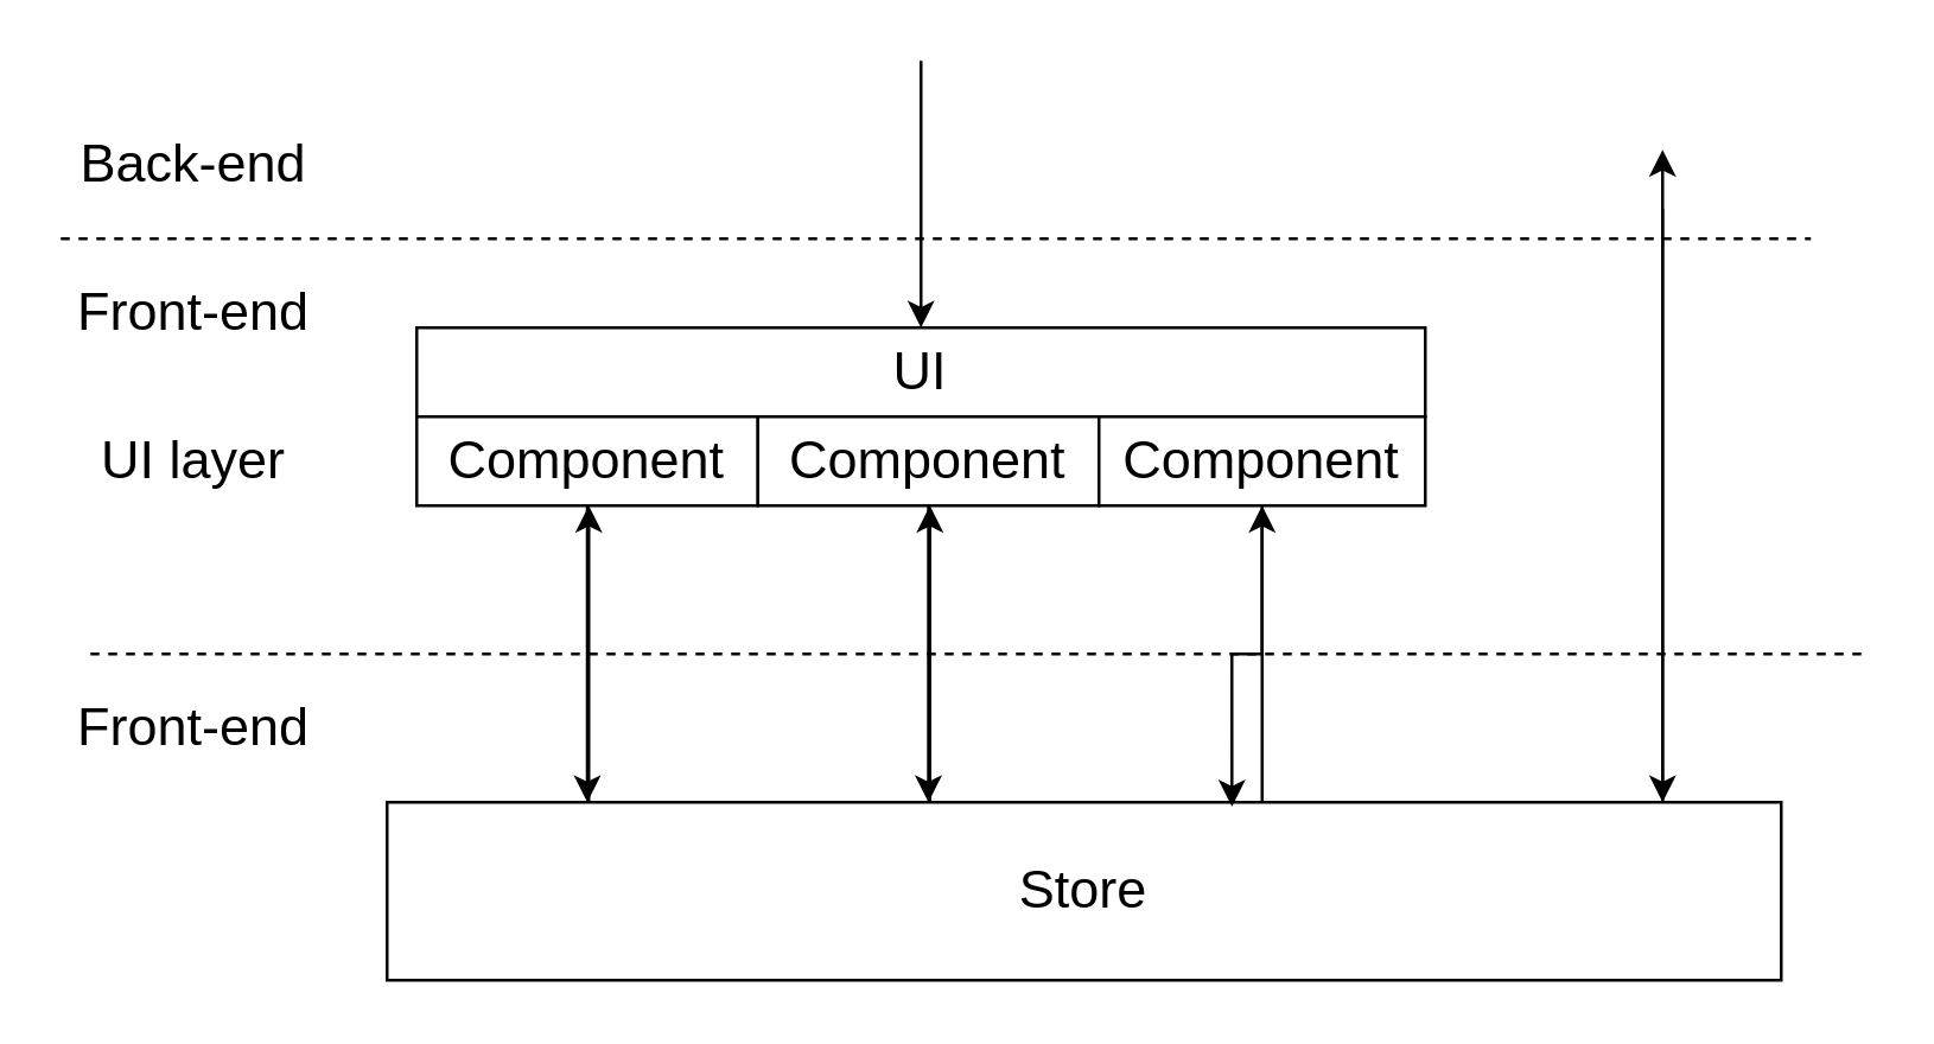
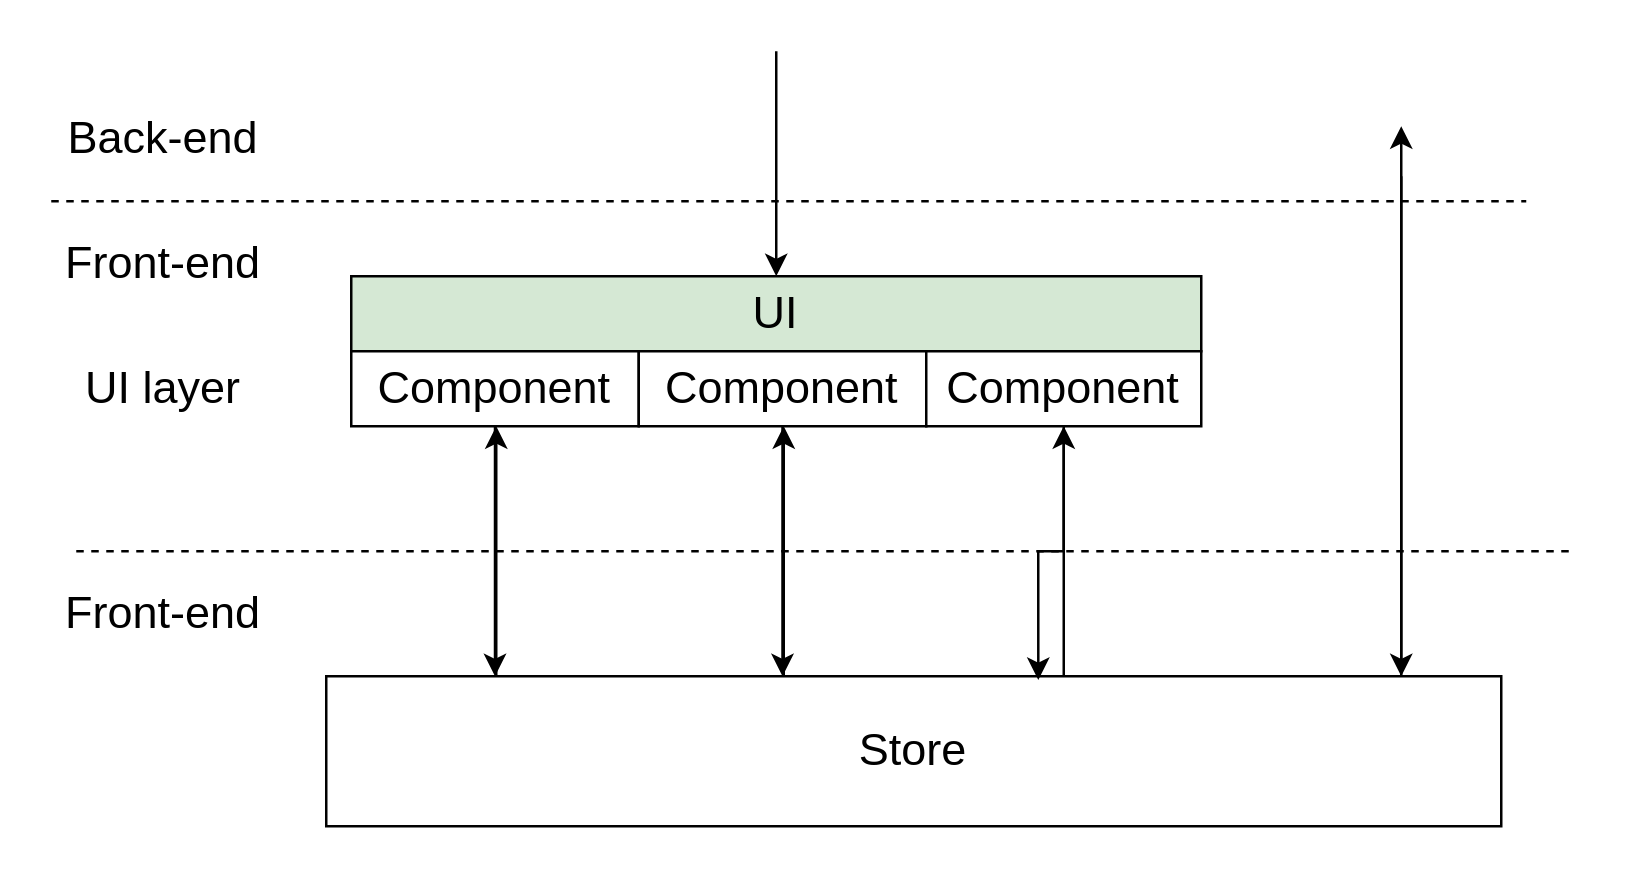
  <mxCell id="0" />
  <mxCell id="1" parent="0" />
  <mxCell id="2" value="" style="endArrow=none;dashed=1;html=1;rounded=0;" parent="1" edge="1"><mxGeometry width="50" height="50" relative="1" as="geometry"><mxPoint x="20" y="80" as="sourcePoint" /><mxPoint x="610" y="80" as="targetPoint" /></mxGeometry></mxCell>
  <mxCell id="3" value="Back-end" style="text;html=1;strokeColor=none;fillColor=none;align=center;verticalAlign=middle;whiteSpace=wrap;rounded=0;fontSize=18;" parent="1" vertex="1"><mxGeometry x="20" y="40" width="90" height="30" as="geometry" /></mxCell>
  <mxCell id="4" value="" style="endArrow=classic;html=1;rounded=0;fontSize=18;" parent="1" target="5" edge="1"><mxGeometry width="50" height="50" relative="1" as="geometry"><mxPoint x="310" y="20" as="sourcePoint" /><mxPoint x="315" y="110" as="targetPoint" /></mxGeometry></mxCell>
- <mxCell id="5" value="UI" style="rounded=0;whiteSpace=wrap;html=1;fontSize=18;" parent="1" vertex="1"><mxGeometry x="140" y="110" width="340" height="30" as="geometry" /></mxCell>
+ <mxCell id="5" value="UI" style="rounded=0;whiteSpace=wrap;html=1;fontSize=18;fillColor=#d5e8d4;" parent="1" vertex="1"><mxGeometry x="140" y="110" width="340" height="30" as="geometry" /></mxCell>
  <mxCell id="6" value="Front-end" style="text;html=1;strokeColor=none;fillColor=none;align=center;verticalAlign=middle;whiteSpace=wrap;rounded=0;fontSize=18;" parent="1" vertex="1"><mxGeometry x="20" y="90" width="90" height="30" as="geometry" /></mxCell>
  <mxCell id="7" style="edgeStyle=orthogonalEdgeStyle;rounded=0;orthogonalLoop=1;jettySize=auto;html=1;" parent="1" source="11" edge="1"><mxGeometry relative="1" as="geometry"><mxPoint x="560" y="50" as="targetPoint" /><Array as="points"><mxPoint x="560" y="170" /><mxPoint x="560" y="170" /></Array></mxGeometry></mxCell>
  <mxCell id="8" style="edgeStyle=orthogonalEdgeStyle;rounded=0;orthogonalLoop=1;jettySize=auto;html=1;" edge="1" parent="1" source="11" target="17"><mxGeometry relative="1" as="geometry"><Array as="points"><mxPoint x="313" y="240" /><mxPoint x="313" y="240" /></Array></mxGeometry></mxCell>
  <mxCell id="9" style="edgeStyle=orthogonalEdgeStyle;rounded=0;orthogonalLoop=1;jettySize=auto;html=1;" edge="1" parent="1" source="11" target="19"><mxGeometry relative="1" as="geometry"><Array as="points"><mxPoint x="425" y="240" /><mxPoint x="425" y="240" /></Array></mxGeometry></mxCell>
  <mxCell id="10" style="edgeStyle=orthogonalEdgeStyle;rounded=0;orthogonalLoop=1;jettySize=auto;html=1;" edge="1" parent="1" source="11" target="15"><mxGeometry relative="1" as="geometry"><Array as="points"><mxPoint x="198" y="240" /><mxPoint x="198" y="240" /></Array></mxGeometry></mxCell>
  <mxCell id="11" value="Store" style="rounded=0;whiteSpace=wrap;html=1;fontSize=18;" parent="1" vertex="1"><mxGeometry x="130" y="270" width="470" height="60" as="geometry" /></mxCell>
  <mxCell id="12" value="" style="endArrow=none;dashed=1;html=1;rounded=0;" parent="1" edge="1"><mxGeometry width="50" height="50" relative="1" as="geometry"><mxPoint x="30" y="220" as="sourcePoint" /><mxPoint x="630" y="220" as="targetPoint" /></mxGeometry></mxCell>
  <mxCell id="13" style="edgeStyle=orthogonalEdgeStyle;rounded=0;orthogonalLoop=1;jettySize=auto;html=1;" parent="1" target="11" edge="1"><mxGeometry relative="1" as="geometry"><mxPoint x="490" y="270" as="targetPoint" /><mxPoint x="560" y="70" as="sourcePoint" /><Array as="points"><mxPoint x="560" y="70" /></Array></mxGeometry></mxCell>
  <mxCell id="14" style="edgeStyle=orthogonalEdgeStyle;rounded=0;orthogonalLoop=1;jettySize=auto;html=1;" parent="1" source="15" target="11" edge="1"><mxGeometry relative="1" as="geometry"><Array as="points"><mxPoint x="198" y="240" /><mxPoint x="198" y="240" /></Array></mxGeometry></mxCell>
  <mxCell id="15" value="Component" style="rounded=0;whiteSpace=wrap;html=1;fontSize=18;" parent="1" vertex="1"><mxGeometry x="140" y="140" width="115" height="30" as="geometry" /></mxCell>
  <mxCell id="16" style="edgeStyle=orthogonalEdgeStyle;rounded=0;orthogonalLoop=1;jettySize=auto;html=1;" parent="1" source="17" target="11" edge="1"><mxGeometry relative="1" as="geometry"><Array as="points"><mxPoint x="312" y="220" /><mxPoint x="312" y="220" /></Array></mxGeometry></mxCell>
  <mxCell id="17" value="Component" style="rounded=0;whiteSpace=wrap;html=1;fontSize=18;" parent="1" vertex="1"><mxGeometry x="255" y="140" width="115" height="30" as="geometry" /></mxCell>
  <mxCell id="18" style="edgeStyle=orthogonalEdgeStyle;rounded=0;orthogonalLoop=1;jettySize=auto;html=1;entryX=0.606;entryY=0.025;entryDx=0;entryDy=0;entryPerimeter=0;" parent="1" source="19" target="11" edge="1"><mxGeometry relative="1" as="geometry" /></mxCell>
  <mxCell id="19" value="Component" style="rounded=0;whiteSpace=wrap;html=1;fontSize=18;" parent="1" vertex="1"><mxGeometry x="370" y="140" width="110" height="30" as="geometry" /></mxCell>
  <mxCell id="20" value="UI layer" style="text;html=1;strokeColor=none;fillColor=none;align=center;verticalAlign=middle;whiteSpace=wrap;rounded=0;fontSize=18;" parent="1" vertex="1"><mxGeometry x="20" y="140" width="90" height="30" as="geometry" /></mxCell>
  <mxCell id="21" value="Front-end" style="text;html=1;strokeColor=none;fillColor=none;align=center;verticalAlign=middle;whiteSpace=wrap;rounded=0;fontSize=18;" parent="1" vertex="1"><mxGeometry x="20" y="230" width="90" height="30" as="geometry" /></mxCell>
